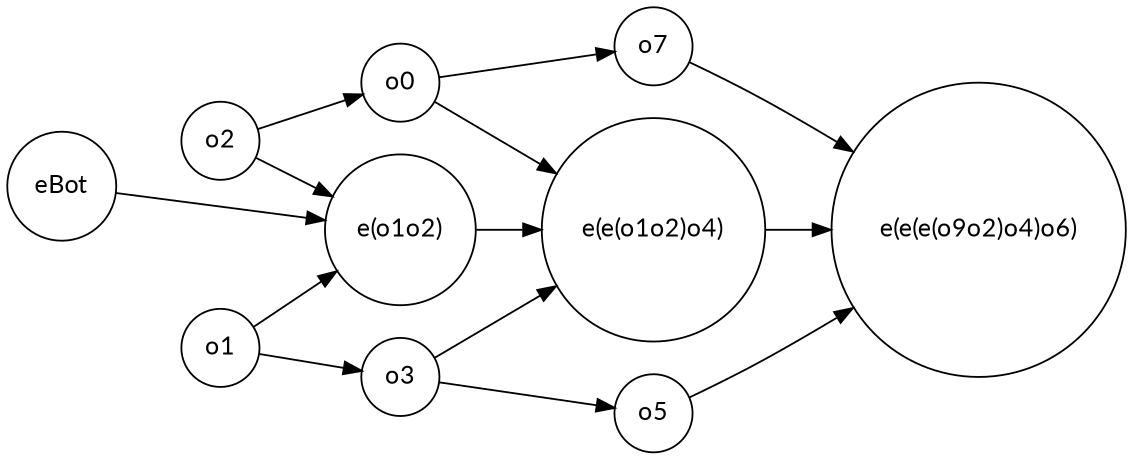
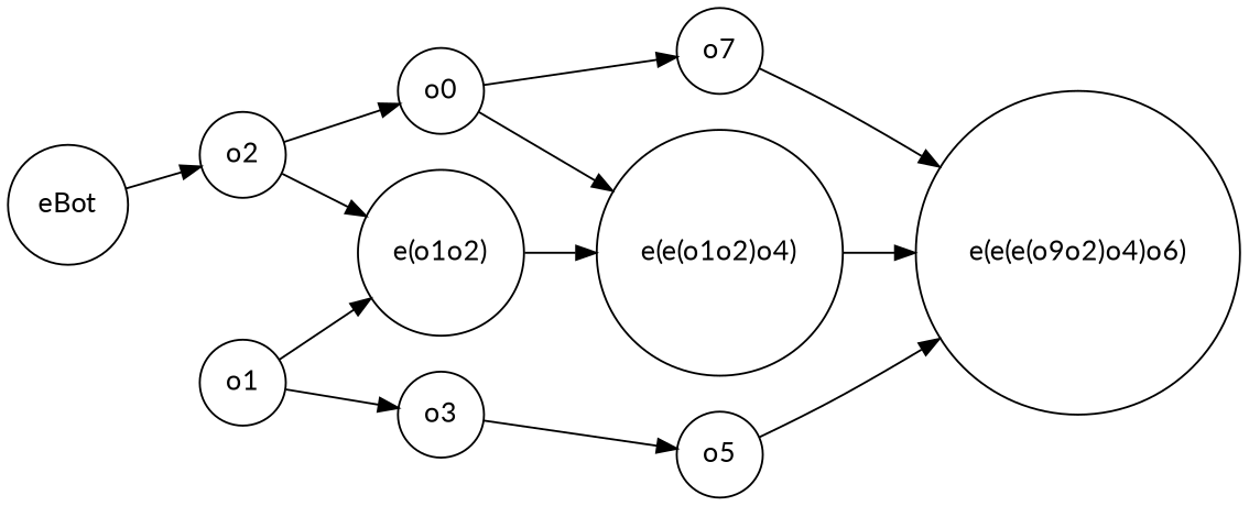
  strict digraph {
    fontname=Lato
    rankdir=LR
    node [fontname=Lato shape=circle]
    edge [fontname=Lato]
    n1 [label=o0]
    "e(e(o1o2)o4)"
    n3 [label=o7]
    n4 [label="e(e(e(o9o2)o4)o6)"]
    o1
    "e(o1o2)"
    o3
    o5
    eBot
    o2
    n1 -> "e(e(o1o2)o4)"
    n1 -> n3
    "e(e(o1o2)o4)" -> n4
    n3 -> n4
    o1 -> "e(o1o2)"
    o1 -> o3
    "e(o1o2)" -> "e(e(o1o2)o4)"
-   o3 -> "e(e(o1o2)o4)"
    o3 -> o5
    o5 -> n4
-   eBot -> "e(o1o2)"
+   eBot -> o2
    o2 -> n1
    o2 -> "e(o1o2)"
  }
